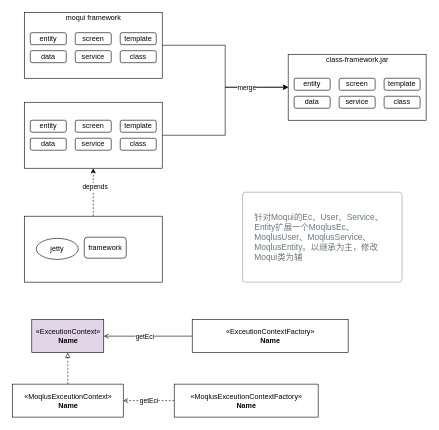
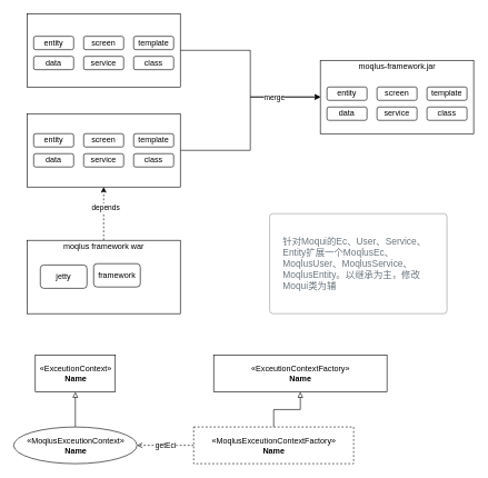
  <mxCell id="0" />
  <mxCell id="1" parent="0" />
  <mxCell id="2" style="edgeStyle=orthogonalEdgeStyle;rounded=0;orthogonalLoop=1;jettySize=auto;html=1;exitX=1;exitY=0.5;exitDx=0;exitDy=0;entryX=0;entryY=0.5;entryDx=0;entryDy=0;" edge="1" parent="1" source="3" target="20"><mxGeometry relative="1" as="geometry" /></mxCell>
  <mxCell id="3" value="" style="rounded=0;whiteSpace=wrap;html=1;" vertex="1" parent="1"><mxGeometry x="40" y="20" width="230" height="110" as="geometry" /></mxCell>
- <mxCell id="4" value="moqui framework" style="text;html=1;align=center;verticalAlign=middle;resizable=0;points=[];autosize=1;strokeColor=none;" vertex="1" parent="1"><mxGeometry x="100" y="20" width="110" height="20" as="geometry" /></mxCell>
  <mxCell id="5" style="edgeStyle=orthogonalEdgeStyle;rounded=0;orthogonalLoop=1;jettySize=auto;html=1;exitX=1;exitY=0.5;exitDx=0;exitDy=0;entryX=0;entryY=0.5;entryDx=0;entryDy=0;" edge="1" parent="1" source="7" target="20"><mxGeometry relative="1" as="geometry" /></mxCell>
  <mxCell id="6" value="merge" style="edgeLabel;html=1;align=center;verticalAlign=middle;resizable=0;points=[];" vertex="1" connectable="0" parent="5"><mxGeometry x="0.4" relative="1" as="geometry"><mxPoint x="17" as="offset" /></mxGeometry></mxCell>
  <mxCell id="7" value="" style="rounded=0;whiteSpace=wrap;html=1;" vertex="1" parent="1"><mxGeometry x="40" y="170" width="230" height="110" as="geometry" /></mxCell>
  <mxCell id="8" value="entity" style="rounded=1;whiteSpace=wrap;html=1;" vertex="1" parent="1"><mxGeometry x="50" y="54" width="60" height="20" as="geometry" /></mxCell>
  <mxCell id="9" value="data" style="rounded=1;whiteSpace=wrap;html=1;" vertex="1" parent="1"><mxGeometry x="50" y="84" width="60" height="20" as="geometry" /></mxCell>
  <mxCell id="10" value="screen" style="rounded=1;whiteSpace=wrap;html=1;" vertex="1" parent="1"><mxGeometry x="125" y="54" width="60" height="20" as="geometry" /></mxCell>
  <mxCell id="11" value="service" style="rounded=1;whiteSpace=wrap;html=1;" vertex="1" parent="1"><mxGeometry x="125" y="84" width="60" height="20" as="geometry" /></mxCell>
  <mxCell id="12" value="template" style="rounded=1;whiteSpace=wrap;html=1;" vertex="1" parent="1"><mxGeometry x="200" y="54" width="60" height="20" as="geometry" /></mxCell>
  <mxCell id="13" value="class" style="rounded=1;whiteSpace=wrap;html=1;" vertex="1" parent="1"><mxGeometry x="200" y="84" width="60" height="20" as="geometry" /></mxCell>
  <mxCell id="14" value="entity" style="rounded=1;whiteSpace=wrap;html=1;" vertex="1" parent="1"><mxGeometry x="50" y="200" width="60" height="20" as="geometry" /></mxCell>
  <mxCell id="15" value="data" style="rounded=1;whiteSpace=wrap;html=1;" vertex="1" parent="1"><mxGeometry x="50" y="230" width="60" height="20" as="geometry" /></mxCell>
  <mxCell id="16" value="screen" style="rounded=1;whiteSpace=wrap;html=1;" vertex="1" parent="1"><mxGeometry x="125" y="200" width="60" height="20" as="geometry" /></mxCell>
  <mxCell id="17" value="service" style="rounded=1;whiteSpace=wrap;html=1;" vertex="1" parent="1"><mxGeometry x="125" y="230" width="60" height="20" as="geometry" /></mxCell>
  <mxCell id="18" value="template" style="rounded=1;whiteSpace=wrap;html=1;" vertex="1" parent="1"><mxGeometry x="200" y="200" width="60" height="20" as="geometry" /></mxCell>
  <mxCell id="19" value="class" style="rounded=1;whiteSpace=wrap;html=1;" vertex="1" parent="1"><mxGeometry x="200" y="230" width="60" height="20" as="geometry" /></mxCell>
  <mxCell id="20" value="" style="rounded=0;whiteSpace=wrap;html=1;" vertex="1" parent="1"><mxGeometry x="480" y="90" width="230" height="110" as="geometry" /></mxCell>
- <mxCell id="21" value="class-framework.jar" style="text;html=1;align=center;verticalAlign=middle;resizable=0;points=[];autosize=1;strokeColor=none;" vertex="1" parent="1"><mxGeometry x="530" y="90" width="130" height="20" as="geometry" /></mxCell>
+ <mxCell id="21" value="moqlus-framework.jar" style="text;html=1;align=center;verticalAlign=middle;resizable=0;points=[];autosize=1;strokeColor=none;" vertex="1" parent="1"><mxGeometry x="530" y="90" width="130" height="20" as="geometry" /></mxCell>
  <mxCell id="22" value="entity" style="rounded=1;whiteSpace=wrap;html=1;" vertex="1" parent="1"><mxGeometry x="490" y="130" width="60" height="20" as="geometry" /></mxCell>
  <mxCell id="23" value="data" style="rounded=1;whiteSpace=wrap;html=1;" vertex="1" parent="1"><mxGeometry x="490" y="160" width="60" height="20" as="geometry" /></mxCell>
  <mxCell id="24" value="screen" style="rounded=1;whiteSpace=wrap;html=1;" vertex="1" parent="1"><mxGeometry x="565" y="130" width="60" height="20" as="geometry" /></mxCell>
  <mxCell id="25" value="service" style="rounded=1;whiteSpace=wrap;html=1;" vertex="1" parent="1"><mxGeometry x="565" y="160" width="60" height="20" as="geometry" /></mxCell>
  <mxCell id="26" value="template" style="rounded=1;whiteSpace=wrap;html=1;" vertex="1" parent="1"><mxGeometry x="640" y="130" width="60" height="20" as="geometry" /></mxCell>
  <mxCell id="27" value="class" style="rounded=1;whiteSpace=wrap;html=1;" vertex="1" parent="1"><mxGeometry x="640" y="160" width="60" height="20" as="geometry" /></mxCell>
  <mxCell id="28" style="edgeStyle=orthogonalEdgeStyle;rounded=0;orthogonalLoop=1;jettySize=auto;html=1;exitX=0.5;exitY=0;exitDx=0;exitDy=0;entryX=0.5;entryY=1;entryDx=0;entryDy=0;dashed=1;" edge="1" parent="1" source="30" target="7"><mxGeometry relative="1" as="geometry" /></mxCell>
  <mxCell id="29" value="depends" style="edgeLabel;html=1;align=center;verticalAlign=middle;resizable=0;points=[];" vertex="1" connectable="0" parent="28"><mxGeometry x="0.25" y="-2" relative="1" as="geometry"><mxPoint as="offset" /></mxGeometry></mxCell>
  <mxCell id="30" value="" style="rounded=0;whiteSpace=wrap;html=1;" vertex="1" parent="1"><mxGeometry x="40" y="360" width="230" height="110" as="geometry" /></mxCell>
- <mxCell id="32" value="jetty" style="ellipse;whiteSpace=wrap;html=1;" vertex="1" parent="1"><mxGeometry x="60" y="397" width="70" height="35" as="geometry" /></mxCell>
+ <mxCell id="31" value="moqlus framework war" style="text;html=1;align=center;verticalAlign=middle;resizable=0;points=[];autosize=1;strokeColor=none;" vertex="1" parent="1"><mxGeometry x="85" y="360" width="140" height="20" as="geometry" /></mxCell>
+ <mxCell id="32" value="jetty" style="rounded=1;whiteSpace=wrap;html=1;" vertex="1" parent="1"><mxGeometry x="60" y="397" width="70" height="35" as="geometry" /></mxCell>
  <mxCell id="33" value="framework" style="rounded=1;whiteSpace=wrap;html=1;" vertex="1" parent="1"><mxGeometry x="140" y="395" width="70" height="35" as="geometry" /></mxCell>
  <mxCell id="34" value="针对Moqui的Ec、User、Service、Entity扩展一个MoqlusEc、MoqlusUser、MoqlusService、MoqlusEntity。以继承为主，修改Moqui类为辅" style="html=1;shadow=0;dashed=0;shape=mxgraph.bootstrap.rrect;rSize=5;strokeColor=#999999;strokeWidth=1;fillColor=#FFFFFF;fontColor=#6C767D;whiteSpace=wrap;align=left;verticalAlign=middle;spacingLeft=10;fontSize=14;spacing=10;" vertex="1" parent="1"><mxGeometry x="404" y="320" width="266" height="150" as="geometry" /></mxCell>
- <mxCell id="35" value="«ExceutionContext»&lt;br&gt;&lt;b&gt;Name&lt;/b&gt;" style="html=1;fillColor=#e1d5e7;" vertex="1" parent="1"><mxGeometry x="52.5" y="532.5" width="120" height="55" as="geometry" /></mxCell>
- <mxCell id="36" style="edgeStyle=orthogonalEdgeStyle;rounded=0;orthogonalLoop=1;jettySize=auto;html=1;exitX=0.5;exitY=0;exitDx=0;exitDy=0;entryX=0.5;entryY=1;entryDx=0;entryDy=0;startArrow=none;startFill=0;endArrow=block;endFill=0;dashed=1;" edge="1" parent="1" source="37" target="35"><mxGeometry relative="1" as="geometry" /></mxCell>
- <mxCell id="37" value="«MoqlusExceutionContext»&lt;br&gt;&lt;b&gt;Name&lt;/b&gt;" style="html=1;" vertex="1" parent="1"><mxGeometry x="20" y="640" width="185" height="55" as="geometry" /></mxCell>
- <mxCell id="38" style="edgeStyle=orthogonalEdgeStyle;rounded=0;orthogonalLoop=1;jettySize=auto;html=1;exitX=0;exitY=0.5;exitDx=0;exitDy=0;startArrow=none;startFill=0;endArrow=open;endFill=0;" edge="1" parent="1" source="40" target="35"><mxGeometry relative="1" as="geometry" /></mxCell>
- <mxCell id="39" value="getEci" style="edgeLabel;html=1;align=center;verticalAlign=middle;resizable=0;points=[];" vertex="1" connectable="0" parent="38"><mxGeometry x="-0.2" y="-1" relative="1" as="geometry"><mxPoint x="-21" y="1" as="offset" /></mxGeometry></mxCell>
+ <mxCell id="35" value="«ExceutionContext»&lt;br&gt;&lt;b&gt;Name&lt;/b&gt;" style="html=1;" vertex="1" parent="1"><mxGeometry x="52.5" y="532.5" width="120" height="55" as="geometry" /></mxCell>
+ <mxCell id="36" style="edgeStyle=orthogonalEdgeStyle;rounded=0;orthogonalLoop=1;jettySize=auto;html=1;exitX=0.5;exitY=0;exitDx=0;exitDy=0;entryX=0.5;entryY=1;entryDx=0;entryDy=0;startArrow=none;startFill=0;endArrow=block;endFill=0;" edge="1" parent="1" source="37" target="35"><mxGeometry relative="1" as="geometry" /></mxCell>
+ <mxCell id="37" value="«MoqlusExceutionContext»&lt;br&gt;&lt;b&gt;Name&lt;/b&gt;" style="ellipse;html=1;" vertex="1" parent="1"><mxGeometry x="20" y="640" width="185" height="55" as="geometry" /></mxCell>
  <mxCell id="40" value="«ExceutionContextFactory»&lt;br&gt;&lt;b&gt;Name&lt;/b&gt;" style="html=1;" vertex="1" parent="1"><mxGeometry x="320" y="532.5" width="260" height="55" as="geometry" /></mxCell>
+ <mxCell id="41" style="edgeStyle=orthogonalEdgeStyle;rounded=0;orthogonalLoop=1;jettySize=auto;html=1;exitX=0.5;exitY=0;exitDx=0;exitDy=0;startArrow=none;startFill=0;endArrow=block;endFill=0;" edge="1" parent="1" source="43" target="40"><mxGeometry relative="1" as="geometry" /></mxCell>
  <mxCell id="42" style="edgeStyle=orthogonalEdgeStyle;rounded=0;orthogonalLoop=1;jettySize=auto;html=1;exitX=0;exitY=0.5;exitDx=0;exitDy=0;startArrow=none;startFill=0;endArrow=open;endFill=0;dashed=1;" edge="1" parent="1" source="43" target="37"><mxGeometry relative="1" as="geometry" /></mxCell>
- <mxCell id="43" value="«MoqlusExceutionContextFactory»&lt;br&gt;&lt;b&gt;Name&lt;/b&gt;" style="html=1;" vertex="1" parent="1"><mxGeometry x="290" y="640" width="240" height="55" as="geometry" /></mxCell>
+ <mxCell id="43" value="«MoqlusExceutionContextFactory»&lt;br&gt;&lt;b&gt;Name&lt;/b&gt;" style="html=1;dashed=1;" vertex="1" parent="1"><mxGeometry x="290" y="640" width="240" height="55" as="geometry" /></mxCell>
  <mxCell id="44" value="getEci" style="edgeLabel;html=1;align=center;verticalAlign=middle;resizable=0;points=[];" vertex="1" connectable="0" parent="1"><mxGeometry x="260" y="610" as="geometry"><mxPoint x="-13" y="57" as="offset" /></mxGeometry></mxCell>
